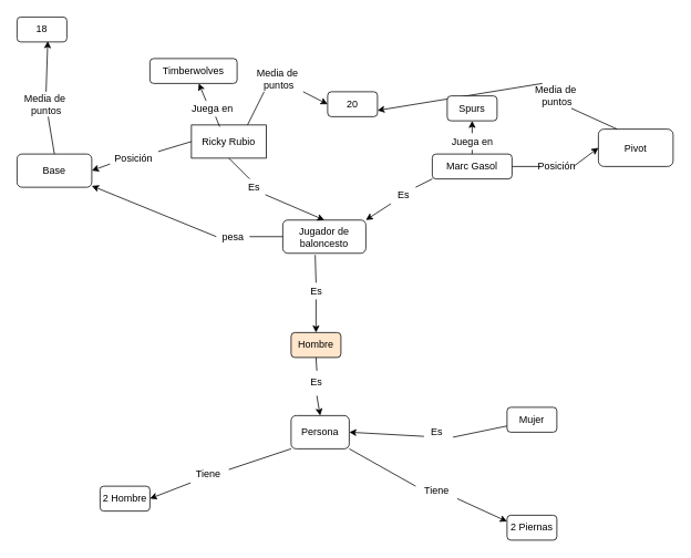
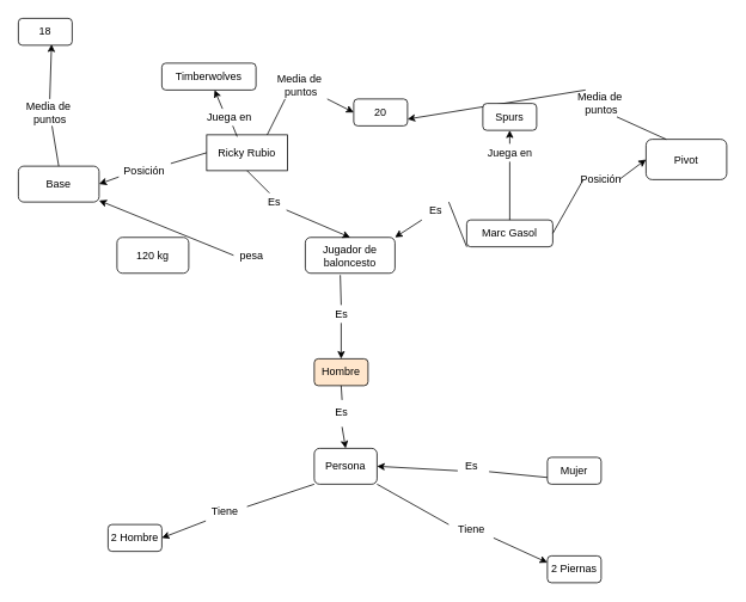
  <mxCell id="0" />
  <mxCell id="1" parent="0" />
  <mxCell id="2" value="2 Hombre" style="rounded=1;whiteSpace=wrap;html=1;" vertex="1" parent="1"><mxGeometry x="120" y="585" width="60" height="30" as="geometry" /></mxCell>
  <mxCell id="3" value="Persona" style="rounded=1;whiteSpace=wrap;html=1;" vertex="1" parent="1"><mxGeometry x="350" y="500" width="70" height="40" as="geometry" /></mxCell>
  <mxCell id="4" value="2 Piernas" style="rounded=1;whiteSpace=wrap;html=1;" vertex="1" parent="1"><mxGeometry x="610" y="620" width="60" height="30" as="geometry" /></mxCell>
  <mxCell id="5" value="" style="endArrow=classic;html=1;exitX=0.08;exitY=1.05;exitDx=0;exitDy=0;entryX=1;entryY=0.5;entryDx=0;entryDy=0;startArrow=none;exitPerimeter=0;" edge="1" parent="1" source="17" target="2"><mxGeometry width="50" height="50" relative="1" as="geometry"><mxPoint x="390" y="500" as="sourcePoint" /><mxPoint x="270" y="500" as="targetPoint" /></mxGeometry></mxCell>
  <mxCell id="6" value="" style="endArrow=classic;html=1;exitX=1;exitY=1;exitDx=0;exitDy=0;entryX=0;entryY=0.25;entryDx=0;entryDy=0;startArrow=none;" edge="1" parent="1" source="25" target="4"><mxGeometry width="50" height="50" relative="1" as="geometry"><mxPoint x="390" y="500" as="sourcePoint" /><mxPoint x="440" y="450" as="targetPoint" /></mxGeometry></mxCell>
- <mxCell id="7" value="Mujer" style="rounded=1;whiteSpace=wrap;html=1;" vertex="1" parent="1"><mxGeometry x="610" y="490" width="60" height="30" as="geometry" /></mxCell>
+ <mxCell id="7" value="Mujer" style="rounded=1;whiteSpace=wrap;html=1;" vertex="1" parent="1"><mxGeometry x="610" y="510" width="60" height="30" as="geometry" /></mxCell>
  <mxCell id="8" value="Hombre" style="rounded=1;whiteSpace=wrap;html=1;fillColor=#ffe6cc;" vertex="1" parent="1"><mxGeometry x="350" y="400" width="60" height="30" as="geometry" /></mxCell>
  <mxCell id="9" value="" style="endArrow=classic;html=1;exitX=0.533;exitY=1.3;exitDx=0;exitDy=0;entryX=0.5;entryY=0;entryDx=0;entryDy=0;startArrow=none;exitPerimeter=0;" edge="1" parent="1" source="21" target="3"><mxGeometry width="50" height="50" relative="1" as="geometry"><mxPoint x="380" y="530" as="sourcePoint" /><mxPoint x="430" y="480" as="targetPoint" /></mxGeometry></mxCell>
  <mxCell id="10" value="" style="endArrow=classic;html=1;exitX=0;exitY=0.75;exitDx=0;exitDy=0;entryX=1;entryY=0.5;entryDx=0;entryDy=0;startArrow=none;" edge="1" parent="1" source="19" target="3"><mxGeometry width="50" height="50" relative="1" as="geometry"><mxPoint x="390" y="500" as="sourcePoint" /><mxPoint x="440" y="450" as="targetPoint" /></mxGeometry></mxCell>
  <mxCell id="11" value="Jugador de baloncesto" style="rounded=1;whiteSpace=wrap;html=1;" vertex="1" parent="1"><mxGeometry x="340" y="264.5" width="100" height="40" as="geometry" /></mxCell>
  <mxCell id="12" value="" style="endArrow=classic;html=1;exitX=0.5;exitY=1;exitDx=0;exitDy=0;entryX=0.5;entryY=0;entryDx=0;entryDy=0;startArrow=none;" edge="1" parent="1" source="23" target="8"><mxGeometry width="50" height="50" relative="1" as="geometry"><mxPoint x="390" y="350" as="sourcePoint" /><mxPoint x="440" y="300" as="targetPoint" /></mxGeometry></mxCell>
  <mxCell id="13" value="Ricky Rubio" style="whiteSpace=wrap;html=1;rounded=0;" vertex="1" parent="1"><mxGeometry x="230" y="150" width="90" height="40" as="geometry" /></mxCell>
  <mxCell id="14" value="" style="endArrow=classic;html=1;exitX=0.967;exitY=0.95;exitDx=0;exitDy=0;entryX=0.5;entryY=0;entryDx=0;entryDy=0;startArrow=none;exitPerimeter=0;" edge="1" parent="1" source="15" target="11"><mxGeometry width="50" height="50" relative="1" as="geometry"><mxPoint x="390" y="350" as="sourcePoint" /><mxPoint x="440" y="300" as="targetPoint" /></mxGeometry></mxCell>
  <mxCell id="15" value="Es" style="text;html=1;align=center;verticalAlign=middle;resizable=0;points=[];autosize=1;strokeColor=none;" vertex="1" parent="1"><mxGeometry x="290" y="215" width="30" height="20" as="geometry" /></mxCell>
  <mxCell id="16" value="" style="endArrow=none;html=1;exitX=0.5;exitY=1;exitDx=0;exitDy=0;" edge="1" parent="1" source="13"><mxGeometry width="50" height="50" relative="1" as="geometry"><mxPoint x="230" y="160" as="sourcePoint" /><mxPoint x="300" y="215" as="targetPoint" /></mxGeometry></mxCell>
  <mxCell id="17" value="Tiene" style="text;html=1;align=center;verticalAlign=middle;resizable=0;points=[];autosize=1;strokeColor=none;" vertex="1" parent="1"><mxGeometry x="225" y="560" width="50" height="20" as="geometry" /></mxCell>
  <mxCell id="18" value="" style="endArrow=none;html=1;exitX=0;exitY=1;exitDx=0;exitDy=0;entryX=1;entryY=0.25;entryDx=0;entryDy=0;" edge="1" parent="1" source="3" target="17"><mxGeometry width="50" height="50" relative="1" as="geometry"><mxPoint x="350" y="550" as="sourcePoint" /><mxPoint x="190" y="567.5" as="targetPoint" /></mxGeometry></mxCell>
  <mxCell id="19" value="Es" style="text;html=1;align=center;verticalAlign=middle;resizable=0;points=[];autosize=1;strokeColor=none;" vertex="1" parent="1"><mxGeometry x="510" y="510" width="30" height="20" as="geometry" /></mxCell>
  <mxCell id="20" value="" style="endArrow=none;html=1;exitX=0;exitY=0.75;exitDx=0;exitDy=0;entryX=1.167;entryY=0.8;entryDx=0;entryDy=0;entryPerimeter=0;" edge="1" parent="1" source="7" target="19"><mxGeometry width="50" height="50" relative="1" as="geometry"><mxPoint x="570" y="502.5" as="sourcePoint" /><mxPoint x="420" y="530" as="targetPoint" /></mxGeometry></mxCell>
  <mxCell id="21" value="Es" style="text;html=1;align=center;verticalAlign=middle;resizable=0;points=[];autosize=1;strokeColor=none;" vertex="1" parent="1"><mxGeometry x="365" y="450" width="30" height="20" as="geometry" /></mxCell>
  <mxCell id="22" value="" style="endArrow=none;html=1;exitX=0.5;exitY=1;exitDx=0;exitDy=0;entryX=0.533;entryY=-0.2;entryDx=0;entryDy=0;entryPerimeter=0;" edge="1" parent="1" source="8" target="21"><mxGeometry width="50" height="50" relative="1" as="geometry"><mxPoint x="240" y="540" as="sourcePoint" /><mxPoint x="340" y="560" as="targetPoint" /></mxGeometry></mxCell>
  <mxCell id="23" value="Es" style="text;html=1;align=center;verticalAlign=middle;resizable=0;points=[];autosize=1;strokeColor=none;" vertex="1" parent="1"><mxGeometry x="365" y="340" width="30" height="20" as="geometry" /></mxCell>
  <mxCell id="24" value="" style="endArrow=none;html=1;exitX=0.39;exitY=1.05;exitDx=0;exitDy=0;entryX=0.5;entryY=0;entryDx=0;entryDy=0;exitPerimeter=0;" edge="1" parent="1" source="11" target="23"><mxGeometry width="50" height="50" relative="1" as="geometry"><mxPoint x="230" y="280" as="sourcePoint" /><mxPoint x="220" y="340" as="targetPoint" /></mxGeometry></mxCell>
  <mxCell id="25" value="Tiene" style="text;html=1;align=center;verticalAlign=middle;resizable=0;points=[];autosize=1;strokeColor=none;" vertex="1" parent="1"><mxGeometry x="500" y="580" width="50" height="20" as="geometry" /></mxCell>
  <mxCell id="26" value="" style="endArrow=none;html=1;exitX=1;exitY=1;exitDx=0;exitDy=0;entryX=0;entryY=0.25;entryDx=0;entryDy=0;" edge="1" parent="1" source="3" target="25"><mxGeometry width="50" height="50" relative="1" as="geometry"><mxPoint x="420" y="540" as="sourcePoint" /><mxPoint x="610" y="627.5" as="targetPoint" /></mxGeometry></mxCell>
  <mxCell id="27" value="" style="endArrow=classic;html=1;exitX=0.033;exitY=0.85;exitDx=0;exitDy=0;entryX=1;entryY=0.5;entryDx=0;entryDy=0;startArrow=none;exitPerimeter=0;" edge="1" parent="1" source="29" target="28"><mxGeometry width="50" height="50" relative="1" as="geometry"><mxPoint x="390" y="250" as="sourcePoint" /><mxPoint x="130" y="140" as="targetPoint" /></mxGeometry></mxCell>
  <mxCell id="28" value="Base" style="rounded=1;whiteSpace=wrap;html=1;" vertex="1" parent="1"><mxGeometry x="20" y="185" width="90" height="40" as="geometry" /></mxCell>
  <mxCell id="29" value="Posición" style="text;html=1;align=center;verticalAlign=middle;resizable=0;points=[];autosize=1;strokeColor=none;" vertex="1" parent="1"><mxGeometry x="130" y="180" width="60" height="20" as="geometry" /></mxCell>
  <mxCell id="30" value="" style="endArrow=none;html=1;exitX=0;exitY=0.5;exitDx=0;exitDy=0;entryX=1;entryY=0.1;entryDx=0;entryDy=0;entryPerimeter=0;" edge="1" parent="1" source="13" target="29"><mxGeometry width="50" height="50" relative="1" as="geometry"><mxPoint x="185" y="140" as="sourcePoint" /><mxPoint x="100" y="140" as="targetPoint" /></mxGeometry></mxCell>
- <mxCell id="31" value="Marc Gasol" style="rounded=1;whiteSpace=wrap;html=1;" vertex="1" parent="1"><mxGeometry x="520" y="185" width="96" height="30" as="geometry" /></mxCell>
+ <mxCell id="31" value="Marc Gasol" style="rounded=1;whiteSpace=wrap;html=1;" vertex="1" parent="1"><mxGeometry x="520" y="245" width="96" height="30" as="geometry" /></mxCell>
  <mxCell id="32" value="" style="endArrow=classic;html=1;exitX=0;exitY=1;exitDx=0;exitDy=0;entryX=1;entryY=0;entryDx=0;entryDy=0;startArrow=none;" edge="1" parent="1" source="33" target="11"><mxGeometry width="50" height="50" relative="1" as="geometry"><mxPoint x="390" y="250" as="sourcePoint" /><mxPoint x="440" y="200" as="targetPoint" /></mxGeometry></mxCell>
  <mxCell id="33" value="Es" style="text;html=1;align=center;verticalAlign=middle;resizable=0;points=[];autosize=1;strokeColor=none;" vertex="1" parent="1"><mxGeometry x="470" y="225" width="30" height="20" as="geometry" /></mxCell>
  <mxCell id="34" value="" style="endArrow=none;html=1;exitX=0;exitY=1;exitDx=0;exitDy=0;entryX=1;entryY=0;entryDx=0;entryDy=0;" edge="1" parent="1" source="31" target="33"><mxGeometry width="50" height="50" relative="1" as="geometry"><mxPoint x="350" y="155" as="sourcePoint" /><mxPoint x="280" y="240" as="targetPoint" /></mxGeometry></mxCell>
  <mxCell id="35" value="Pivot" style="rounded=1;whiteSpace=wrap;html=1;" vertex="1" parent="1"><mxGeometry x="720" y="155" width="90" height="45" as="geometry" /></mxCell>
  <mxCell id="36" value="" style="endArrow=classic;html=1;entryX=0;entryY=0.5;entryDx=0;entryDy=0;exitX=1;exitY=0.5;exitDx=0;exitDy=0;startArrow=none;" edge="1" parent="1" source="37" target="35"><mxGeometry width="50" height="50" relative="1" as="geometry"><mxPoint x="470" y="140" as="sourcePoint" /><mxPoint x="440" y="200" as="targetPoint" /></mxGeometry></mxCell>
  <mxCell id="37" value="Posición" style="text;html=1;strokeColor=none;fillColor=none;align=center;verticalAlign=middle;whiteSpace=wrap;rounded=0;" vertex="1" parent="1"><mxGeometry x="650" y="190" width="40" height="20" as="geometry" /></mxCell>
  <mxCell id="38" value="" style="endArrow=none;html=1;entryX=0;entryY=0.5;entryDx=0;entryDy=0;exitX=1;exitY=0.5;exitDx=0;exitDy=0;" edge="1" parent="1" source="31" target="37"><mxGeometry width="50" height="50" relative="1" as="geometry"><mxPoint x="446" y="140" as="sourcePoint" /><mxPoint x="540" y="140" as="targetPoint" /></mxGeometry></mxCell>
  <mxCell id="39" value="20" style="rounded=1;whiteSpace=wrap;html=1;" vertex="1" parent="1"><mxGeometry x="394" y="110" width="60" height="30" as="geometry" /></mxCell>
  <mxCell id="40" value="18" style="rounded=1;whiteSpace=wrap;html=1;" vertex="1" parent="1"><mxGeometry x="20" y="20" width="60" height="30" as="geometry" /></mxCell>
  <mxCell id="41" value="" style="endArrow=classic;html=1;entryX=0.617;entryY=0.967;entryDx=0;entryDy=0;entryPerimeter=0;exitX=0.5;exitY=0;exitDx=0;exitDy=0;startArrow=none;" edge="1" parent="1" source="48" target="40"><mxGeometry width="50" height="50" relative="1" as="geometry"><mxPoint x="20" y="120" as="sourcePoint" /><mxPoint x="70" y="70" as="targetPoint" /></mxGeometry></mxCell>
  <mxCell id="42" value="" style="endArrow=classic;html=1;entryX=0;entryY=0.5;entryDx=0;entryDy=0;startArrow=none;" edge="1" parent="1" source="46" target="39"><mxGeometry width="50" height="50" relative="1" as="geometry"><mxPoint x="225" y="120" as="sourcePoint" /><mxPoint x="275" y="70" as="targetPoint" /></mxGeometry></mxCell>
  <mxCell id="43" value="" style="endArrow=classic;html=1;entryX=1;entryY=0.75;entryDx=0;entryDy=0;exitX=0.25;exitY=0;exitDx=0;exitDy=0;startArrow=none;" edge="1" parent="1" source="44" target="39"><mxGeometry width="50" height="50" relative="1" as="geometry"><mxPoint x="460" y="250" as="sourcePoint" /><mxPoint x="440" y="200" as="targetPoint" /></mxGeometry></mxCell>
  <mxCell id="44" value="Media de&amp;nbsp;&lt;br&gt;puntos" style="text;html=1;align=center;verticalAlign=middle;resizable=0;points=[];autosize=1;strokeColor=none;" vertex="1" parent="1"><mxGeometry x="635" y="100" width="70" height="30" as="geometry" /></mxCell>
  <mxCell id="45" value="" style="endArrow=none;html=1;entryX=0.75;entryY=1;entryDx=0;entryDy=0;exitX=0.25;exitY=0;exitDx=0;exitDy=0;" edge="1" parent="1" source="35" target="44"><mxGeometry width="50" height="50" relative="1" as="geometry"><mxPoint x="592.5" y="125" as="sourcePoint" /><mxPoint x="425" y="30" as="targetPoint" /></mxGeometry></mxCell>
  <mxCell id="46" value="Media de&amp;nbsp;&lt;br&gt;puntos" style="text;html=1;align=center;verticalAlign=middle;resizable=0;points=[];autosize=1;strokeColor=none;" vertex="1" parent="1"><mxGeometry x="300" y="80" width="70" height="30" as="geometry" /></mxCell>
  <mxCell id="47" value="" style="endArrow=none;html=1;entryX=0.25;entryY=1;entryDx=0;entryDy=0;exitX=0.75;exitY=0;exitDx=0;exitDy=0;" edge="1" parent="1" source="13" target="46"><mxGeometry width="50" height="50" relative="1" as="geometry"><mxPoint x="225" y="120" as="sourcePoint" /><mxPoint x="395" y="30" as="targetPoint" /></mxGeometry></mxCell>
  <mxCell id="48" value="Media de&amp;nbsp;&lt;br&gt;puntos" style="text;html=1;align=center;verticalAlign=middle;resizable=0;points=[];autosize=1;strokeColor=none;" vertex="1" parent="1"><mxGeometry x="20" y="110" width="70" height="30" as="geometry" /></mxCell>
  <mxCell id="49" value="" style="endArrow=none;html=1;exitX=0.5;exitY=0;exitDx=0;exitDy=0;" edge="1" parent="1" source="28" target="48"><mxGeometry width="50" height="50" relative="1" as="geometry"><mxPoint x="55" y="120" as="sourcePoint" /><mxPoint x="57.02" y="49.01" as="targetPoint" /></mxGeometry></mxCell>
+ <mxCell id="50" value="120 kg" style="rounded=1;whiteSpace=wrap;html=1;" vertex="1" parent="1"><mxGeometry x="130" y="264.5" width="80" height="40" as="geometry" /></mxCell>
  <mxCell id="51" value="" style="endArrow=classic;html=1;exitX=0;exitY=0.5;exitDx=0;exitDy=0;startArrow=none;" edge="1" parent="1" source="52" target="28"><mxGeometry width="50" height="50" relative="1" as="geometry"><mxPoint x="390" y="250" as="sourcePoint" /><mxPoint x="440" y="200" as="targetPoint" /></mxGeometry></mxCell>
  <mxCell id="52" value="pesa" style="text;html=1;align=center;verticalAlign=middle;resizable=0;points=[];autosize=1;strokeColor=none;" vertex="1" parent="1"><mxGeometry x="260" y="274.5" width="40" height="20" as="geometry" /></mxCell>
- <mxCell id="53" value="" style="endArrow=none;html=1;entryX=1;entryY=0.5;entryDx=0;entryDy=0;exitX=0;exitY=0.5;exitDx=0;exitDy=0;" edge="1" parent="1" source="11" target="52"><mxGeometry width="50" height="50" relative="1" as="geometry"><mxPoint x="180" y="260" as="sourcePoint" /><mxPoint x="100" y="260" as="targetPoint" /></mxGeometry></mxCell>
  <mxCell id="54" value="Timberwolves" style="rounded=1;whiteSpace=wrap;html=1;" vertex="1" parent="1"><mxGeometry x="180" y="70" width="105" height="30" as="geometry" /></mxCell>
  <mxCell id="55" value="Spurs" style="rounded=1;whiteSpace=wrap;html=1;" vertex="1" parent="1"><mxGeometry x="538" y="115" width="60" height="30" as="geometry" /></mxCell>
  <mxCell id="56" value="" style="endArrow=classic;html=1;exitX=0.378;exitY=0.05;exitDx=0;exitDy=0;exitPerimeter=0;startArrow=none;" edge="1" parent="1" source="58" target="54"><mxGeometry width="50" height="50" relative="1" as="geometry"><mxPoint x="197.5" y="120" as="sourcePoint" /><mxPoint x="247.5" y="70" as="targetPoint" /></mxGeometry></mxCell>
  <mxCell id="57" value="" style="endArrow=classic;html=1;entryX=0.5;entryY=1;entryDx=0;entryDy=0;exitX=0.5;exitY=0;exitDx=0;exitDy=0;startArrow=none;" edge="1" parent="1" source="60" target="55"><mxGeometry width="50" height="50" relative="1" as="geometry"><mxPoint x="400" y="120" as="sourcePoint" /><mxPoint x="440" y="200" as="targetPoint" /></mxGeometry></mxCell>
  <mxCell id="58" value="Juega en" style="text;html=1;align=center;verticalAlign=middle;resizable=0;points=[];autosize=1;strokeColor=none;" vertex="1" parent="1"><mxGeometry x="225" y="120" width="60" height="20" as="geometry" /></mxCell>
  <mxCell id="59" value="" style="endArrow=none;html=1;exitX=0.378;exitY=0.05;exitDx=0;exitDy=0;exitPerimeter=0;" edge="1" parent="1" source="13" target="58"><mxGeometry width="50" height="50" relative="1" as="geometry"><mxPoint x="264.02" y="152" as="sourcePoint" /><mxPoint x="239.557" y="100" as="targetPoint" /></mxGeometry></mxCell>
  <mxCell id="60" value="Juega en" style="text;html=1;align=center;verticalAlign=middle;resizable=0;points=[];autosize=1;strokeColor=none;" vertex="1" parent="1"><mxGeometry x="538" y="160" width="60" height="20" as="geometry" /></mxCell>
  <mxCell id="61" value="" style="endArrow=none;html=1;entryX=0.5;entryY=1;entryDx=0;entryDy=0;exitX=0.5;exitY=0;exitDx=0;exitDy=0;" edge="1" parent="1" source="31" target="60"><mxGeometry width="50" height="50" relative="1" as="geometry"><mxPoint x="568" y="185" as="sourcePoint" /><mxPoint x="568" y="160" as="targetPoint" /></mxGeometry></mxCell>
